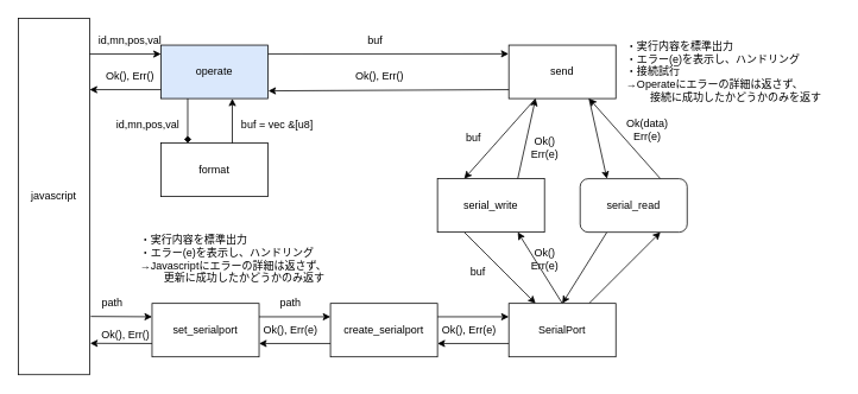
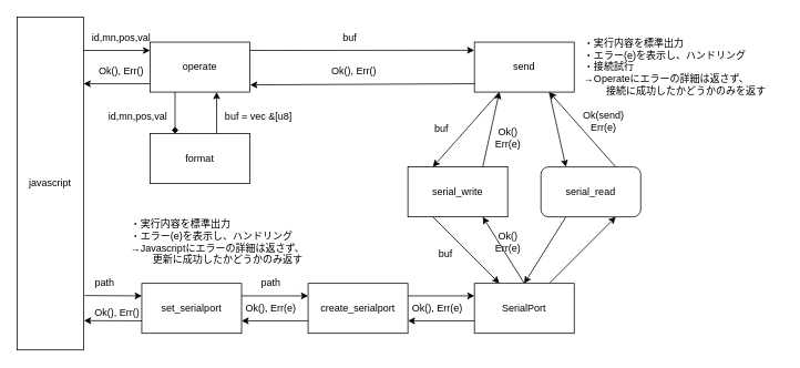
  <mxCell id="0" />
  <mxCell id="1" parent="0" />
  <mxCell id="2" value="javascript" style="rounded=0;whiteSpace=wrap;html=1;" vertex="1" parent="1"><mxGeometry x="20" y="20" width="80" height="400" as="geometry" /></mxCell>
- <mxCell id="3" value="operate" style="rounded=0;whiteSpace=wrap;html=1;fillColor=#dae8fc;" vertex="1" parent="1"><mxGeometry x="180" y="50" width="120" height="60" as="geometry" /></mxCell>
+ <mxCell id="3" value="operate" style="rounded=0;whiteSpace=wrap;html=1;" vertex="1" parent="1"><mxGeometry x="180" y="50" width="120" height="60" as="geometry" /></mxCell>
  <mxCell id="4" style="edgeStyle=none;html=1;exitX=0.5;exitY=0;exitDx=0;exitDy=0;entryX=0.75;entryY=1;entryDx=0;entryDy=0;" edge="1" parent="1" source="7" target="28"><mxGeometry relative="1" as="geometry" /></mxCell>
  <mxCell id="5" style="edgeStyle=none;html=1;exitX=0.75;exitY=0;exitDx=0;exitDy=0;entryX=0.75;entryY=1;entryDx=0;entryDy=0;" edge="1" parent="1" source="7" target="25"><mxGeometry relative="1" as="geometry" /></mxCell>
  <mxCell id="6" style="edgeStyle=none;html=1;exitX=0;exitY=0.75;exitDx=0;exitDy=0;entryX=1;entryY=0.75;entryDx=0;entryDy=0;" edge="1" parent="1" source="7" target="9"><mxGeometry relative="1" as="geometry" /></mxCell>
  <mxCell id="7" value="SerialPort" style="rounded=0;whiteSpace=wrap;html=1;" vertex="1" parent="1"><mxGeometry x="570" y="340" width="120" height="60" as="geometry" /></mxCell>
  <mxCell id="8" style="edgeStyle=none;html=1;exitX=1;exitY=0.25;exitDx=0;exitDy=0;entryX=0;entryY=0.25;entryDx=0;entryDy=0;" edge="1" parent="1" source="9" target="7"><mxGeometry relative="1" as="geometry" /></mxCell>
  <mxCell id="9" value="create_serialport" style="rounded=0;whiteSpace=wrap;html=1;" vertex="1" parent="1"><mxGeometry x="370" y="340" width="120" height="60" as="geometry" /></mxCell>
  <mxCell id="10" value="set_serialport" style="rounded=0;whiteSpace=wrap;html=1;" vertex="1" parent="1"><mxGeometry x="170" y="340" width="120" height="60" as="geometry" /></mxCell>
  <mxCell id="11" value="" style="endArrow=classic;html=1;" edge="1" parent="1"><mxGeometry width="50" height="50" relative="1" as="geometry"><mxPoint x="100" y="60" as="sourcePoint" /><mxPoint x="180" y="60" as="targetPoint" /></mxGeometry></mxCell>
  <mxCell id="12" value="" style="endArrow=classic;html=1;" edge="1" parent="1"><mxGeometry width="50" height="50" relative="1" as="geometry"><mxPoint x="180" y="100" as="sourcePoint" /><mxPoint x="100" y="100" as="targetPoint" /></mxGeometry></mxCell>
  <mxCell id="13" value="id,mn,pos,val" style="text;html=1;align=center;verticalAlign=middle;resizable=0;points=[];autosize=1;strokeColor=none;fillColor=none;" vertex="1" parent="1"><mxGeometry x="100" y="30" width="90" height="30" as="geometry" /></mxCell>
  <mxCell id="14" value="Ok(), Err()" style="text;html=1;align=center;verticalAlign=middle;resizable=0;points=[];autosize=1;strokeColor=none;fillColor=none;" vertex="1" parent="1"><mxGeometry x="105" y="70" width="80" height="30" as="geometry" /></mxCell>
  <mxCell id="15" value="format" style="rounded=0;whiteSpace=wrap;html=1;" vertex="1" parent="1"><mxGeometry x="180" y="160" width="120" height="60" as="geometry" /></mxCell>
  <mxCell id="16" value="" style="endArrow=diamond;html=1;entryX=0.25;entryY=0;entryDx=0;entryDy=0;exitX=0.25;exitY=1;exitDx=0;exitDy=0;" edge="1" parent="1" source="3" target="15"><mxGeometry width="50" height="50" relative="1" as="geometry"><mxPoint x="120" y="150" as="sourcePoint" /><mxPoint x="200" y="150" as="targetPoint" /></mxGeometry></mxCell>
  <mxCell id="17" value="" style="endArrow=classic;html=1;exitX=0.75;exitY=0;exitDx=0;exitDy=0;entryX=0.75;entryY=1;entryDx=0;entryDy=0;" edge="1" parent="1"><mxGeometry width="50" height="50" relative="1" as="geometry"><mxPoint x="260" y="160" as="sourcePoint" /><mxPoint x="260" y="110" as="targetPoint" /></mxGeometry></mxCell>
  <mxCell id="18" value="id,mn,pos,val" style="text;html=1;align=center;verticalAlign=middle;resizable=0;points=[];autosize=1;strokeColor=none;fillColor=none;" vertex="1" parent="1"><mxGeometry x="120" y="125" width="90" height="30" as="geometry" /></mxCell>
  <mxCell id="19" value="buf = vec &amp;amp;[u8]" style="text;html=1;align=center;verticalAlign=middle;resizable=0;points=[];autosize=1;strokeColor=none;fillColor=none;" vertex="1" parent="1"><mxGeometry x="260" y="125" width="100" height="30" as="geometry" /></mxCell>
  <mxCell id="20" style="edgeStyle=none;html=1;exitX=0.25;exitY=1;exitDx=0;exitDy=0;entryX=0.25;entryY=0;entryDx=0;entryDy=0;" edge="1" parent="1" source="22" target="28"><mxGeometry relative="1" as="geometry" /></mxCell>
  <mxCell id="21" style="edgeStyle=none;html=1;exitX=0.75;exitY=1;exitDx=0;exitDy=0;entryX=0.25;entryY=0;entryDx=0;entryDy=0;" edge="1" parent="1" source="22" target="25"><mxGeometry relative="1" as="geometry" /></mxCell>
  <mxCell id="22" value="send" style="rounded=0;whiteSpace=wrap;html=1;" vertex="1" parent="1"><mxGeometry x="570" y="50" width="120" height="60" as="geometry" /></mxCell>
  <mxCell id="23" style="edgeStyle=none;html=1;exitX=0.75;exitY=0;exitDx=0;exitDy=0;" edge="1" parent="1" source="25"><mxGeometry relative="1" as="geometry"><mxPoint x="660" y="110" as="targetPoint" /></mxGeometry></mxCell>
  <mxCell id="24" style="edgeStyle=none;html=1;exitX=0.25;exitY=1;exitDx=0;exitDy=0;entryX=0.5;entryY=0;entryDx=0;entryDy=0;" edge="1" parent="1" source="25" target="7"><mxGeometry relative="1" as="geometry" /></mxCell>
  <mxCell id="25" value="serial_read" style="whiteSpace=wrap;html=1;rounded=1;" vertex="1" parent="1"><mxGeometry x="650" y="200" width="120" height="60" as="geometry" /></mxCell>
  <mxCell id="26" style="edgeStyle=none;html=1;exitX=0.75;exitY=0;exitDx=0;exitDy=0;entryX=0.25;entryY=1;entryDx=0;entryDy=0;" edge="1" parent="1" source="28" target="22"><mxGeometry relative="1" as="geometry" /></mxCell>
  <mxCell id="27" style="edgeStyle=none;html=1;exitX=0.25;exitY=1;exitDx=0;exitDy=0;entryX=0.25;entryY=0;entryDx=0;entryDy=0;" edge="1" parent="1" source="28" target="7"><mxGeometry relative="1" as="geometry" /></mxCell>
  <mxCell id="28" value="serial_write" style="rounded=0;whiteSpace=wrap;html=1;" vertex="1" parent="1"><mxGeometry x="490" y="200" width="120" height="60" as="geometry" /></mxCell>
  <mxCell id="29" value="" style="endArrow=classic;html=1;entryX=-0.002;entryY=0.163;entryDx=0;entryDy=0;entryPerimeter=0;exitX=1.002;exitY=0.165;exitDx=0;exitDy=0;exitPerimeter=0;" edge="1" parent="1" source="3" target="22"><mxGeometry width="50" height="50" relative="1" as="geometry"><mxPoint x="370" y="60" as="sourcePoint" /><mxPoint x="450" y="60" as="targetPoint" /></mxGeometry></mxCell>
  <mxCell id="30" value="" style="endArrow=classic;html=1;exitX=0;exitY=0.833;exitDx=0;exitDy=0;exitPerimeter=0;entryX=1.003;entryY=0.856;entryDx=0;entryDy=0;entryPerimeter=0;" edge="1" parent="1" source="22" target="3"><mxGeometry width="50" height="50" relative="1" as="geometry"><mxPoint x="450" y="100" as="sourcePoint" /><mxPoint x="370" y="100" as="targetPoint" /></mxGeometry></mxCell>
  <mxCell id="31" value="Ok(), Err()" style="text;html=1;align=center;verticalAlign=middle;resizable=0;points=[];autosize=1;strokeColor=none;fillColor=none;" vertex="1" parent="1"><mxGeometry x="385" y="70" width="80" height="30" as="geometry" /></mxCell>
  <mxCell id="32" value="buf" style="text;html=1;align=center;verticalAlign=middle;resizable=0;points=[];autosize=1;strokeColor=none;fillColor=none;" vertex="1" parent="1"><mxGeometry x="400" y="30" width="40" height="30" as="geometry" /></mxCell>
  <mxCell id="33" value="buf" style="text;html=1;align=center;verticalAlign=middle;resizable=0;points=[];autosize=1;strokeColor=none;fillColor=none;" vertex="1" parent="1"><mxGeometry x="510" y="140" width="40" height="30" as="geometry" /></mxCell>
  <mxCell id="34" value="Ok()&lt;br&gt;Err(e)" style="text;html=1;align=center;verticalAlign=middle;resizable=0;points=[];autosize=1;strokeColor=none;fillColor=none;" vertex="1" parent="1"><mxGeometry x="585" y="145" width="50" height="40" as="geometry" /></mxCell>
- <mxCell id="35" value="Ok(data)&lt;br&gt;Err(e)" style="text;html=1;align=center;verticalAlign=middle;resizable=0;points=[];autosize=1;strokeColor=none;fillColor=none;" vertex="1" parent="1"><mxGeometry x="690" y="125" width="70" height="40" as="geometry" /></mxCell>
+ <mxCell id="35" value="Ok(send)&lt;br&gt;Err(e)" style="text;html=1;align=center;verticalAlign=middle;resizable=0;points=[];autosize=1;strokeColor=none;fillColor=none;" vertex="1" parent="1"><mxGeometry x="690" y="125" width="70" height="40" as="geometry" /></mxCell>
  <mxCell id="36" value="・実行内容を標準出力&lt;br&gt;・エラー(e)を表示し、ハンドリング&lt;br&gt;・接続試行&lt;br&gt;→Operateにエラーの詳細は返さず、&lt;br&gt;&lt;span style=&quot;white-space: pre;&quot;&gt;&#09;&lt;/span&gt;接続に成功したかどうかのみを返す" style="text;html=1;align=left;verticalAlign=middle;resizable=0;points=[];autosize=1;strokeColor=none;fillColor=none;" vertex="1" parent="1"><mxGeometry x="700" y="35" width="240" height="90" as="geometry" /></mxCell>
  <mxCell id="37" value="Ok()&lt;br&gt;Err(e)" style="text;html=1;align=center;verticalAlign=middle;resizable=0;points=[];autosize=1;strokeColor=none;fillColor=none;" vertex="1" parent="1"><mxGeometry x="585" y="270" width="50" height="40" as="geometry" /></mxCell>
  <mxCell id="38" value="buf" style="text;html=1;align=center;verticalAlign=middle;resizable=0;points=[];autosize=1;strokeColor=none;fillColor=none;" vertex="1" parent="1"><mxGeometry x="515" y="290" width="40" height="30" as="geometry" /></mxCell>
  <mxCell id="39" value="Ok(), Err(e)" style="text;html=1;align=center;verticalAlign=middle;resizable=0;points=[];autosize=1;strokeColor=none;fillColor=none;" vertex="1" parent="1"><mxGeometry x="485" y="355" width="80" height="30" as="geometry" /></mxCell>
  <mxCell id="40" style="edgeStyle=none;html=1;exitX=0;exitY=0.75;exitDx=0;exitDy=0;entryX=1;entryY=0.75;entryDx=0;entryDy=0;" edge="1" parent="1"><mxGeometry relative="1" as="geometry"><mxPoint x="370" y="385" as="sourcePoint" /><mxPoint x="290" y="385" as="targetPoint" /></mxGeometry></mxCell>
  <mxCell id="41" style="edgeStyle=none;html=1;exitX=1;exitY=0.25;exitDx=0;exitDy=0;entryX=0;entryY=0.25;entryDx=0;entryDy=0;" edge="1" parent="1"><mxGeometry relative="1" as="geometry"><mxPoint x="290" y="355" as="sourcePoint" /><mxPoint x="370" y="355" as="targetPoint" /></mxGeometry></mxCell>
  <mxCell id="42" value="path" style="text;html=1;align=center;verticalAlign=middle;resizable=0;points=[];autosize=1;strokeColor=none;fillColor=none;" vertex="1" parent="1"><mxGeometry x="300" y="325" width="50" height="30" as="geometry" /></mxCell>
  <mxCell id="43" value="Ok(), Err(e)" style="text;html=1;align=center;verticalAlign=middle;resizable=0;points=[];autosize=1;strokeColor=none;fillColor=none;" vertex="1" parent="1"><mxGeometry x="285" y="355" width="80" height="30" as="geometry" /></mxCell>
  <mxCell id="44" value="・実行内容を標準出力&lt;br&gt;・エラー(e)を表示し、ハンドリング&lt;br&gt;→Javascriptにエラーの詳細は返さず、&lt;br&gt;&lt;span style=&quot;white-space: pre;&quot;&gt;&#09;&lt;/span&gt;更新に成功したかどうかのみ返す" style="text;html=1;align=left;verticalAlign=middle;resizable=0;points=[];autosize=1;strokeColor=none;fillColor=none;" vertex="1" parent="1"><mxGeometry x="155" y="255" width="230" height="70" as="geometry" /></mxCell>
  <mxCell id="45" style="edgeStyle=none;html=1;exitX=0;exitY=0.75;exitDx=0;exitDy=0;entryX=1.007;entryY=0.912;entryDx=0;entryDy=0;entryPerimeter=0;" edge="1" parent="1" target="2"><mxGeometry relative="1" as="geometry"><mxPoint x="170" y="385" as="sourcePoint" /><mxPoint x="90" y="385" as="targetPoint" /></mxGeometry></mxCell>
  <mxCell id="46" style="edgeStyle=none;html=1;exitX=0.026;exitY=0.987;exitDx=0;exitDy=0;entryX=0;entryY=0.25;entryDx=0;entryDy=0;exitPerimeter=0;" edge="1" parent="1" source="47"><mxGeometry relative="1" as="geometry"><mxPoint x="90" y="355" as="sourcePoint" /><mxPoint x="170" y="355" as="targetPoint" /></mxGeometry></mxCell>
  <mxCell id="47" value="path" style="text;html=1;align=center;verticalAlign=middle;resizable=0;points=[];autosize=1;strokeColor=none;fillColor=none;" vertex="1" parent="1"><mxGeometry x="100" y="325" width="50" height="30" as="geometry" /></mxCell>
  <mxCell id="48" value="Ok(), Err()" style="text;html=1;align=center;verticalAlign=middle;resizable=0;points=[];autosize=1;strokeColor=none;fillColor=none;" vertex="1" parent="1"><mxGeometry x="100" y="360" width="80" height="30" as="geometry" /></mxCell>
